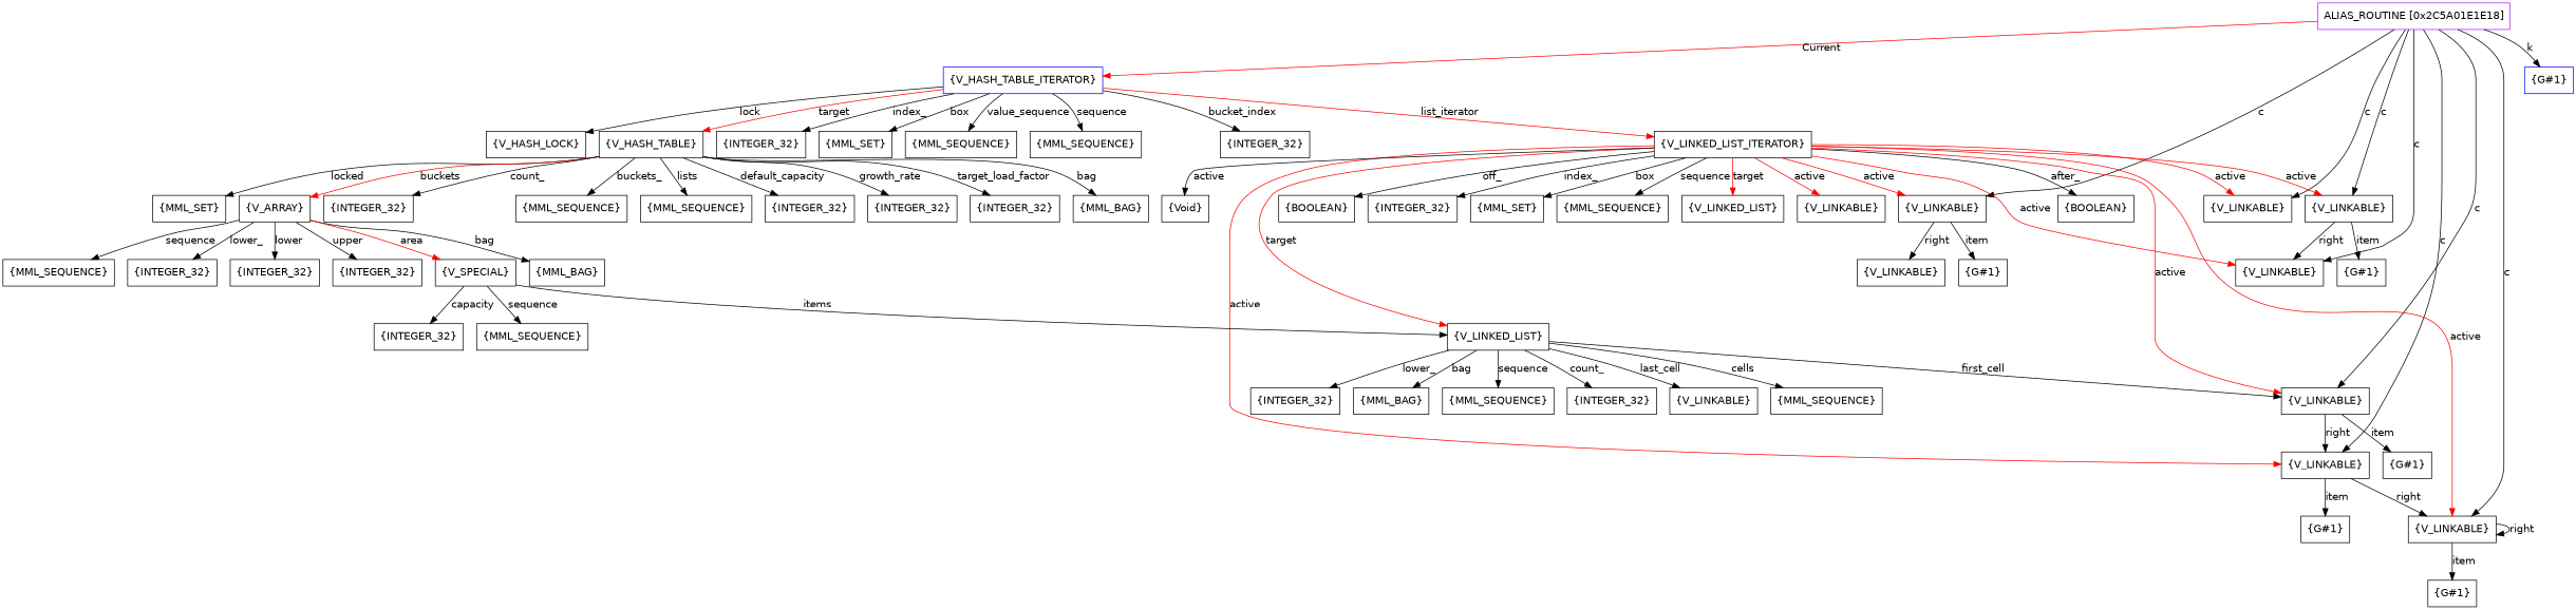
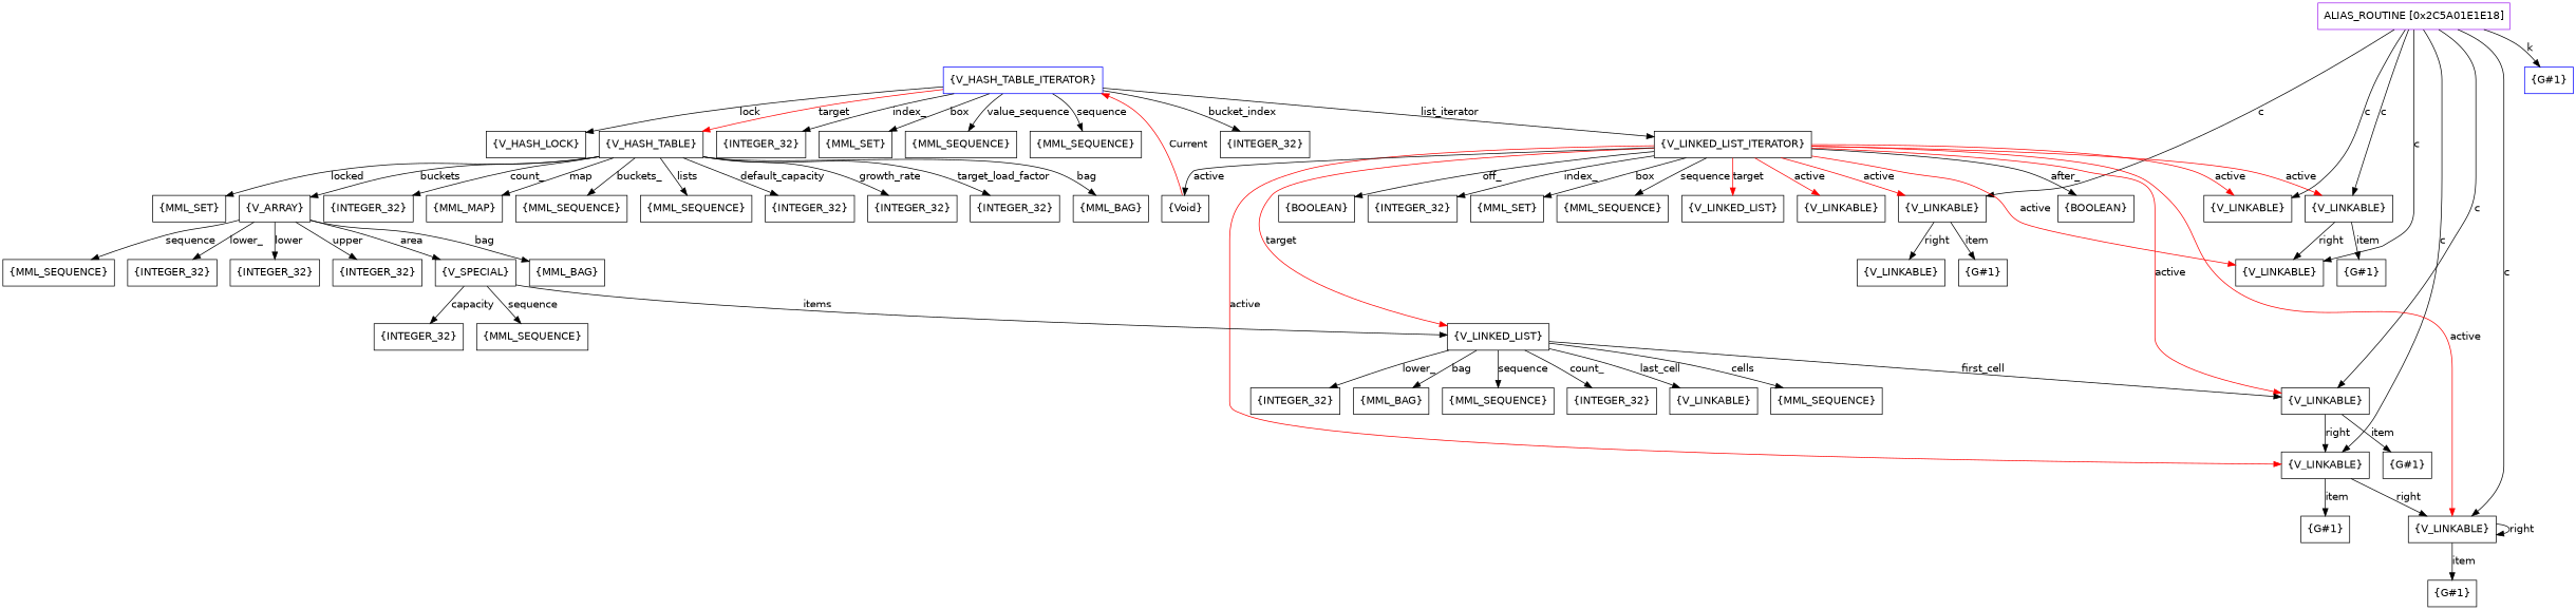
  digraph {
    fontname="DejaVu Sans"
    node [fontname="DejaVu Sans" shape=box]
    edge [fontname="DejaVu Sans"]
    n1 [color=purple label=<ALIAS_ROUTINE [0x2C5A01E1E18]>]
    n2 [color=blue label=<{V_HASH_TABLE_ITERATOR}>]
    n3 [label=<{V_LINKABLE}>]
    n4 [label=<{V_LINKABLE}>]
    n5 [label=<{V_LINKABLE}>]
    n6 [label=<{V_LINKABLE}>]
    n7 [label=<{V_LINKABLE}>]
    n8 [label=<{V_LINKABLE}>]
    n9 [label=<{V_LINKABLE}>]
    n10 [color=blue label=<{G#1}>]
    n11 [label=<{INTEGER_32}>]
    n12 [label=<{MML_SET}>]
    n13 [label=<{MML_SEQUENCE}>]
    n14 [label=<{MML_SEQUENCE}>]
    n15 [label=<{V_HASH_TABLE}>]
    n16 [label=<{V_LINKED_LIST_ITERATOR}>]
    n17 [label=<{INTEGER_32}>]
    n18 [label=<{V_HASH_LOCK}>]
    n19 [label=<{G#1}>]
    n20 [label=<{G#1}>]
    n21 [label=<{G#1}>]
    n22 [label=<{G#1}>]
    n23 [label=<{V_LINKABLE}>]
    n24 [label=<{G#1}>]
    n25 [label=<{INTEGER_32}>]
    n26 [label=<{INTEGER_32}>]
    n27 [label=<{INTEGER_32}>]
    n28 [label=<{MML_BAG}>]
    n29 [label=<{MML_SET}>]
    n30 [label=<{V_ARRAY}>]
    n31 [label=<{INTEGER_32}>]
+   n32 [label=<{MML_MAP}>]
    n33 [label=<{MML_SEQUENCE}>]
    n34 [label=<{MML_SEQUENCE}>]
    n35 [label=<{V_LINKED_LIST}>]
    n36 [label=<{BOOLEAN}>]
    n37 [label=<{INTEGER_32}>]
    n38 [label=<{MML_SET}>]
    n39 [label=<{MML_SEQUENCE}>]
    n40 [label=<{V_LINKED_LIST}>]
    n41 [label=<{V_LINKABLE}>]
    n42 [label=<{Void}>]
    n43 [label=<{BOOLEAN}>]
    n44 [label=<{MML_BAG}>]
    n45 [label=<{MML_SEQUENCE}>]
    n46 [label=<{INTEGER_32}>]
    n47 [label=<{INTEGER_32}>]
    n48 [label=<{INTEGER_32}>]
    n49 [label=<{V_SPECIAL}>]
    n50 [label=<{INTEGER_32}>]
    n51 [label=<{MML_SEQUENCE}>]
    n52 [label=<{INTEGER_32}>]
    n53 [label=<{MML_BAG}>]
    n54 [label=<{MML_SEQUENCE}>]
    n55 [label=<{INTEGER_32}>]
    n56 [label=<{V_LINKABLE}>]
    n57 [label=<{MML_SEQUENCE}>]
-   n1 -> n2 [color=red label=<Current>]
+   n42 -> n2 [color=red label=<Current>]
    n1 -> n3 [label=<c>]
    n1 -> n4 [label=<c>]
    n1 -> n5 [label=<c>]
    n1 -> n6 [label=<c>]
    n1 -> n7 [label=<c>]
    n1 -> n8 [label=<c>]
    n1 -> n9 [label=<c>]
    n1 -> n10 [label=<k>]
    n2 -> n11 [label=<index_>]
    n2 -> n12 [label=box]
    n2 -> n13 [label=<value_sequence>]
    n2 -> n14 [label=<sequence>]
    n2 -> n15 [color=red label=<target>]
-   n2 -> n16 [color=red label=<list_iterator>]
+   n2 -> n16 [color=black label=<list_iterator>]
    n2 -> n17 [label=<bucket_index>]
    n2 -> n18 [label=<lock>]
    n3 -> n4 [label=<right>]
    n3 -> n19 [label=<item>]
    n4 -> n5 [label=<right>]
    n4 -> n20 [label=<item>]
    n5 -> n5 [label=<right>]
    n5 -> n21 [label=<item>]
    n7 -> n22 [label=<item>]
    n7 -> n23 [label=<right>]
    n8 -> n9 [label=<right>]
    n8 -> n24 [label=<item>]
    n15 -> n25 [label=<default_capacity>]
    n15 -> n26 [label=<growth_rate>]
    n15 -> n27 [label=<target_load_factor>]
    n15 -> n28 [label=<bag>]
    n15 -> n29 [label=<locked>]
-   n15 -> n30 [label=<buckets> color=red]
+   n15 -> n30 [label=<buckets>]
    n15 -> n31 [label=<count_>]
+   n15 -> n32 [label=<map>]
    n15 -> n33 [label=<buckets_>]
    n15 -> n34 [label=<lists>]
    n16 -> n3 [color=red label=<active>]
    n16 -> n4 [color=red label=<active>]
    n16 -> n5 [color=red label=<active>]
    n16 -> n6 [color=red label=<active>]
    n16 -> n7 [color=red label=<active>]
    n16 -> n8 [color=red label=<active>]
    n16 -> n9 [color=red label=<active>]
    n16 -> n35 [color=red label=<target>]
    n16 -> n36 [label=<off_>]
    n16 -> n37 [label=<index_>]
    n16 -> n38 [label=box]
    n16 -> n39 [label=<sequence>]
    n16 -> n40 [color=red label=<target>]
    n16 -> n41 [color=red label=<active>]
    n16 -> n42 [color=black label=<active>]
    n16 -> n43 [label=<after_>]
    n30 -> n44 [label=<bag>]
    n30 -> n45 [label=<sequence>]
    n30 -> n46 [label=<lower_>]
    n30 -> n47 [label=<lower>]
    n30 -> n48 [label=<upper>]
-   n30 -> n49 [label=<area> color=red]
+   n30 -> n49 [label=<area>]
    n35 -> n3 [label=<first_cell>]
    n35 -> n52 [label=<lower_>]
    n35 -> n53 [label=<bag>]
    n35 -> n54 [label=<sequence>]
    n35 -> n55 [label=<count_>]
    n35 -> n56 [label=<last_cell>]
    n35 -> n57 [label=<cells>]
    n49 -> n35 [label=<items>]
    n49 -> n50 [label=<capacity>]
    n49 -> n51 [label=<sequence>]
  }
